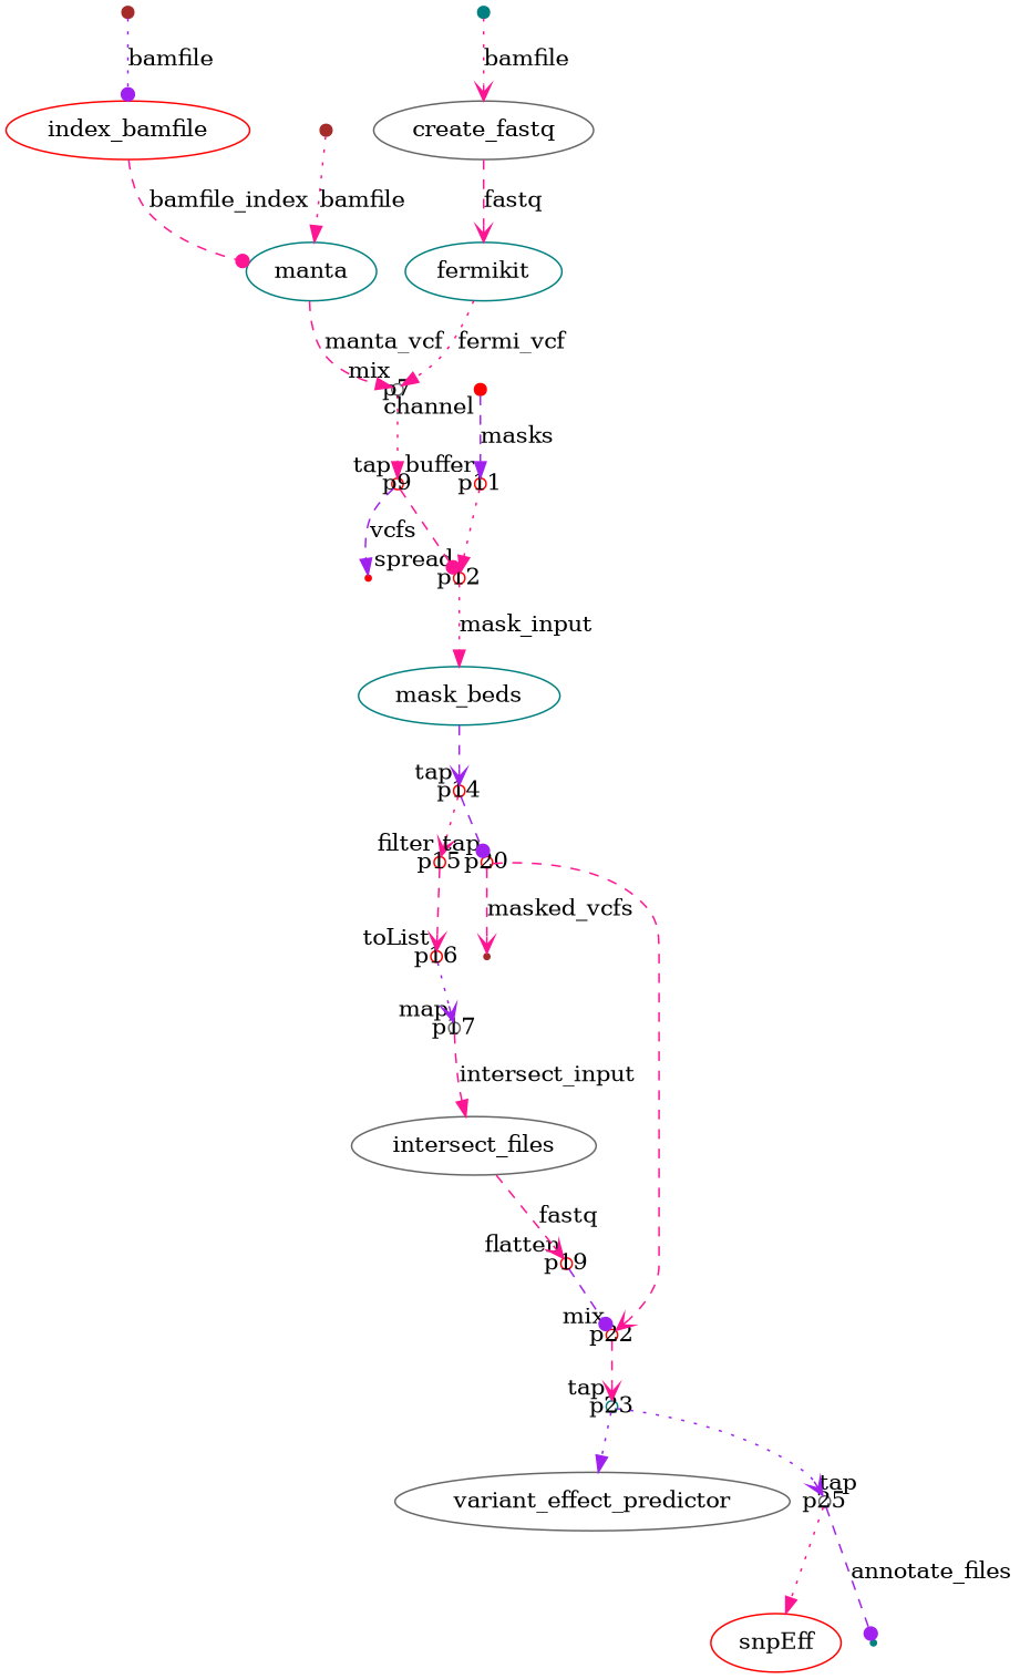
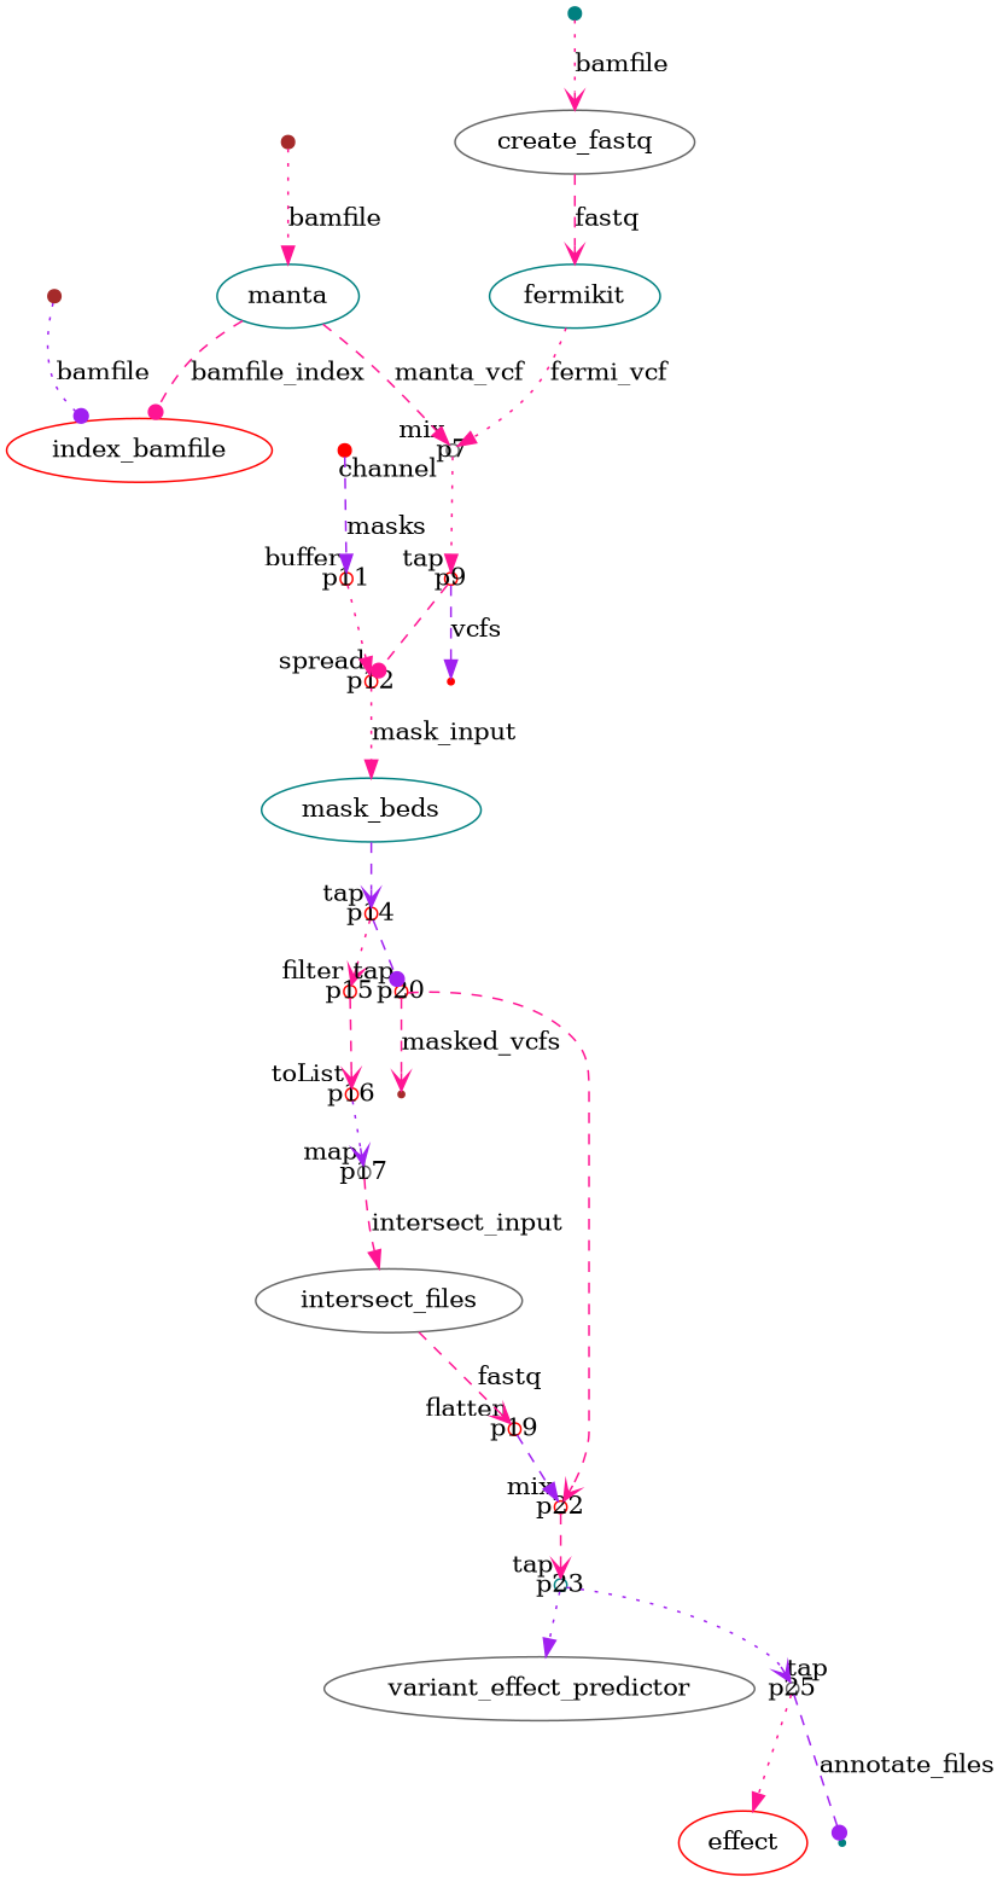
  digraph {
    node [color=red fixedsize=true shape=circle]
    edge [arrowhead=normal color=deeppink style=dashed]
    p0 [color=brown shape=point width=0.1]
    n2 [label=index_bamfile fixedsize="" shape=""]
    n3 [color=teal label=manta fixedsize="" shape=""]
    p7 [color=gray40 width=0.1 xlabel=mix]
    p9 [width=0.1 xlabel=tap]
    p2 [color=brown shape=point width=0.1]
    p12 [width=0.1 xlabel=spread]
    p10 [shape=point fixedsize=""]
    p4 [color=teal shape=point width=0.1]
    n10 [color=gray40 label=create_fastq fixedsize="" shape=""]
    n11 [color=teal label=fermikit fixedsize="" shape=""]
    n12 [color=teal label=mask_beds fixedsize="" shape=""]
    p8 [shape=point width=0.1 xlabel=channel]
    p11 [width=0.1 xlabel=buffer]
    p14 [width=0.1 xlabel=tap]
    p15 [width=0.1 xlabel=filter]
    p20 [width=0.1 xlabel=tap]
    p16 [width=0.1 xlabel=toList]
    p22 [width=0.1 xlabel=mix]
    p21 [color=brown shape=point fixedsize=""]
    p17 [color=gray40 width=0.1 xlabel=map]
    p23 [color=teal width=0.1 xlabel=tap]
    n23 [color=gray40 label=intersect_files fixedsize="" shape=""]
    p19 [width=0.1 xlabel=flatten]
    n25 [color=gray40 label=variant_effect_predictor fixedsize="" shape=""]
    p25 [color=gray40 width=0.1 xlabel=tap]
-   n27 [label=snpEff fixedsize="" shape=""]
+   n27 [label=effect fixedsize="" shape=""]
    p26 [color=teal shape=point fixedsize=""]
    p0 -> n2 [arrowhead=dot color=purple label=bamfile style=dotted]
-   n2 -> n3 [arrowhead=dot label=bamfile_index]
+   n3 -> n2 [arrowhead=dot label=bamfile_index]
    n3 -> p7 [label=manta_vcf]
    p7 -> p9 [style=dotted]
    p9 -> p12 [arrowhead=dot]
    p9 -> p10 [color=purple label=vcfs]
    p2 -> n3 [label=bamfile style=dotted]
    p12 -> n12 [label=mask_input style=dotted]
    p4 -> n10 [arrowhead=vee label=bamfile style=dotted]
    n10 -> n11 [arrowhead=vee label=fastq]
    n11 -> p7 [label=fermi_vcf style=dotted]
    n12 -> p14 [arrowhead=vee color=purple]
    p8 -> p11 [color=purple label=masks]
    p11 -> p12 [style=dotted]
    p14 -> p15 [arrowhead=vee style=dotted]
    p14 -> p20 [arrowhead=dot color=purple]
    p15 -> p16 [arrowhead=vee]
    p20 -> p22 [arrowhead=vee]
    p20 -> p21 [arrowhead=vee label=masked_vcfs]
    p16 -> p17 [arrowhead=vee color=purple style=dotted]
    p22 -> p23 [arrowhead=vee]
    p17 -> n23 [label=intersect_input]
    p23 -> n25 [color=purple style=dotted]
    p23 -> p25 [arrowhead=vee color=purple style=dotted]
    n23 -> p19 [arrowhead=vee label=fastq]
-   p19 -> p22 [arrowhead=dot color=purple]
+   p19 -> p22 [color=purple]
    p25 -> n27 [style=dotted]
    p25 -> p26 [arrowhead=dot color=purple label=annotate_files]
  }
